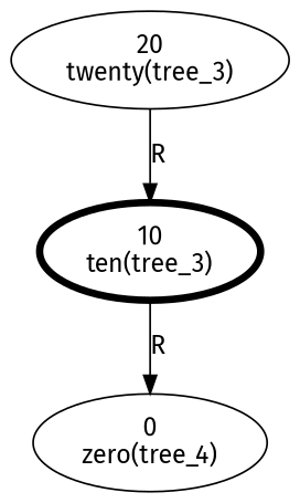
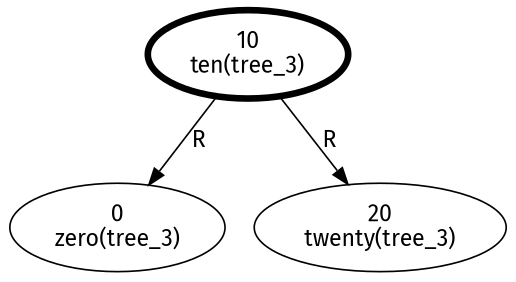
  digraph {
    fontname="Fira Sans"
    node [fontname="Fira Sans"]
    edge [fontname="Fira Sans"]
    n1 [label="10\nten(tree_3)" penwidth=4]
-   n2 [label="0\nzero(tree_4)"]
+   n2 [label="0\nzero(tree_3)"]
    n3 [label="20\ntwenty(tree_3)"]
    n1 -> n2 [label=R]
-   n3 -> n1 [label=R]
+   n1 -> n3 [label=R]
  }
